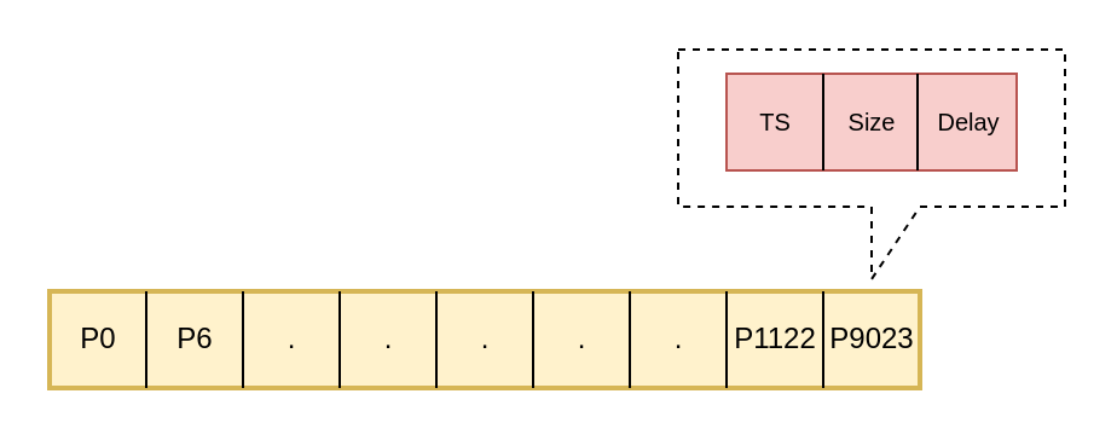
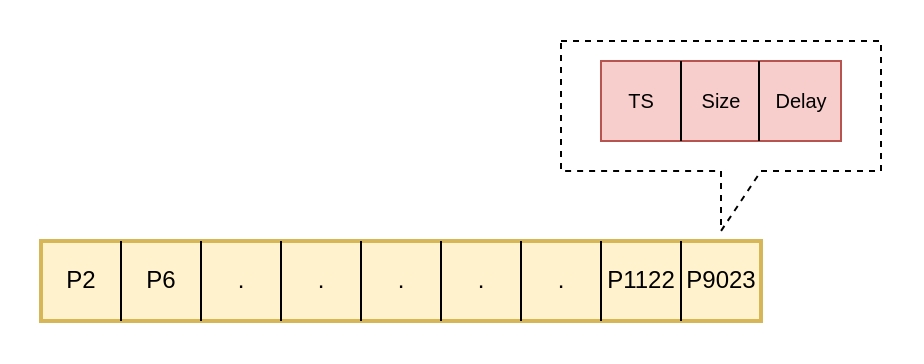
  <mxCell id="0" />
  <mxCell id="1" parent="0" />
  <mxCell id="2" value="" style="rounded=0;whiteSpace=wrap;html=1;fillColor=#fff2cc;strokeColor=#d6b656;strokeWidth=2;" vertex="1" parent="1"><mxGeometry x="20" y="120" width="360" height="40" as="geometry" /></mxCell>
  <mxCell id="3" value="" style="endArrow=none;html=1;rounded=0;" edge="1" parent="1"><mxGeometry width="50" height="50" relative="1" as="geometry"><mxPoint x="60" y="160" as="sourcePoint" /><mxPoint x="60" y="120" as="targetPoint" /></mxGeometry></mxCell>
  <mxCell id="4" value="" style="endArrow=none;html=1;rounded=0;" edge="1" parent="1"><mxGeometry width="50" height="50" relative="1" as="geometry"><mxPoint x="100" y="160" as="sourcePoint" /><mxPoint x="100" y="120" as="targetPoint" /></mxGeometry></mxCell>
  <mxCell id="5" value="" style="endArrow=none;html=1;rounded=0;" edge="1" parent="1"><mxGeometry width="50" height="50" relative="1" as="geometry"><mxPoint x="140" y="160" as="sourcePoint" /><mxPoint x="140" y="120" as="targetPoint" /></mxGeometry></mxCell>
  <mxCell id="6" value="" style="endArrow=none;html=1;rounded=0;" edge="1" parent="1"><mxGeometry width="50" height="50" relative="1" as="geometry"><mxPoint x="180" y="160" as="sourcePoint" /><mxPoint x="180" y="120" as="targetPoint" /></mxGeometry></mxCell>
  <mxCell id="7" value="" style="endArrow=none;html=1;rounded=0;" edge="1" parent="1"><mxGeometry width="50" height="50" relative="1" as="geometry"><mxPoint x="220" y="160" as="sourcePoint" /><mxPoint x="220" y="120" as="targetPoint" /></mxGeometry></mxCell>
  <mxCell id="8" value="" style="endArrow=none;html=1;rounded=0;" edge="1" parent="1"><mxGeometry width="50" height="50" relative="1" as="geometry"><mxPoint x="260" y="160" as="sourcePoint" /><mxPoint x="260" y="120" as="targetPoint" /></mxGeometry></mxCell>
  <mxCell id="9" value="" style="endArrow=none;html=1;rounded=0;" edge="1" parent="1"><mxGeometry width="50" height="50" relative="1" as="geometry"><mxPoint x="300" y="160" as="sourcePoint" /><mxPoint x="300" y="120" as="targetPoint" /></mxGeometry></mxCell>
  <mxCell id="10" value="" style="endArrow=none;html=1;rounded=0;" edge="1" parent="1"><mxGeometry width="50" height="50" relative="1" as="geometry"><mxPoint x="340" y="160" as="sourcePoint" /><mxPoint x="340" y="120" as="targetPoint" /></mxGeometry></mxCell>
- <mxCell id="11" value="P0" style="text;html=1;align=center;verticalAlign=middle;resizable=0;points=[];autosize=1;strokeColor=none;fillColor=none;" vertex="1" parent="1"><mxGeometry x="20" y="125" width="40" height="30" as="geometry" /></mxCell>
+ <mxCell id="11" value="P2" style="text;html=1;align=center;verticalAlign=middle;resizable=0;points=[];autosize=1;strokeColor=none;fillColor=none;" vertex="1" parent="1"><mxGeometry x="20" y="125" width="40" height="30" as="geometry" /></mxCell>
  <mxCell id="12" value="P6" style="text;html=1;align=center;verticalAlign=middle;resizable=0;points=[];autosize=1;strokeColor=none;fillColor=none;" vertex="1" parent="1"><mxGeometry x="60" y="125" width="40" height="30" as="geometry" /></mxCell>
  <mxCell id="13" value="." style="text;html=1;align=center;verticalAlign=middle;resizable=0;points=[];autosize=1;strokeColor=none;fillColor=none;" vertex="1" parent="1"><mxGeometry x="145" y="125" width="30" height="30" as="geometry" /></mxCell>
  <mxCell id="14" value="." style="text;html=1;align=center;verticalAlign=middle;resizable=0;points=[];autosize=1;strokeColor=none;fillColor=none;" vertex="1" parent="1"><mxGeometry x="105" y="125" width="30" height="30" as="geometry" /></mxCell>
  <mxCell id="15" value="." style="text;html=1;align=center;verticalAlign=middle;resizable=0;points=[];autosize=1;strokeColor=none;fillColor=none;" vertex="1" parent="1"><mxGeometry x="225" y="125" width="30" height="30" as="geometry" /></mxCell>
  <mxCell id="16" value="." style="text;html=1;align=center;verticalAlign=middle;resizable=0;points=[];autosize=1;strokeColor=none;fillColor=none;" vertex="1" parent="1"><mxGeometry x="185" y="125" width="30" height="30" as="geometry" /></mxCell>
  <mxCell id="17" value="." style="text;html=1;align=center;verticalAlign=middle;resizable=0;points=[];autosize=1;strokeColor=none;fillColor=none;" vertex="1" parent="1"><mxGeometry x="265" y="125" width="30" height="30" as="geometry" /></mxCell>
  <mxCell id="18" value="P1122" style="text;html=1;align=center;verticalAlign=middle;resizable=0;points=[];autosize=1;strokeColor=none;fillColor=none;" vertex="1" parent="1"><mxGeometry x="290" y="125" width="60" height="30" as="geometry" /></mxCell>
  <mxCell id="19" value="P9023" style="text;html=1;align=center;verticalAlign=middle;resizable=0;points=[];autosize=1;strokeColor=none;fillColor=none;" vertex="1" parent="1"><mxGeometry x="330" y="125" width="60" height="30" as="geometry" /></mxCell>
  <mxCell id="20" value="" style="shape=callout;whiteSpace=wrap;html=1;perimeter=calloutPerimeter;dashed=1;" vertex="1" parent="1"><mxGeometry x="280" y="20" width="160" height="95" as="geometry" /></mxCell>
  <mxCell id="21" value="" style="rounded=0;whiteSpace=wrap;html=1;fillColor=#f8cecc;strokeColor=#b85450;" vertex="1" parent="1"><mxGeometry x="300" y="30" width="120" height="40" as="geometry" /></mxCell>
  <mxCell id="22" value="" style="endArrow=none;html=1;rounded=0;" edge="1" parent="1"><mxGeometry width="50" height="50" relative="1" as="geometry"><mxPoint x="340" y="70" as="sourcePoint" /><mxPoint x="340" y="30" as="targetPoint" /></mxGeometry></mxCell>
  <mxCell id="23" value="" style="endArrow=none;html=1;rounded=0;" edge="1" parent="1"><mxGeometry width="50" height="50" relative="1" as="geometry"><mxPoint x="379" y="70" as="sourcePoint" /><mxPoint x="379" y="30" as="targetPoint" /></mxGeometry></mxCell>
  <mxCell id="24" value="&lt;font style=&quot;font-size: 10px;&quot;&gt;TS&lt;/font&gt;" style="text;html=1;align=center;verticalAlign=middle;resizable=0;points=[];autosize=1;strokeColor=none;fillColor=none;" vertex="1" parent="1"><mxGeometry x="300" y="35" width="40" height="30" as="geometry" /></mxCell>
  <mxCell id="25" value="&lt;font style=&quot;font-size: 10px;&quot;&gt;Size&lt;/font&gt;" style="text;html=1;align=center;verticalAlign=middle;resizable=0;points=[];autosize=1;strokeColor=none;fillColor=none;" vertex="1" parent="1"><mxGeometry x="340" y="35" width="40" height="30" as="geometry" /></mxCell>
  <mxCell id="26" value="&lt;font style=&quot;font-size: 10px;&quot;&gt;Delay&lt;/font&gt;" style="text;html=1;align=center;verticalAlign=middle;resizable=0;points=[];autosize=1;strokeColor=none;fillColor=none;" vertex="1" parent="1"><mxGeometry x="375" y="35" width="50" height="30" as="geometry" /></mxCell>
